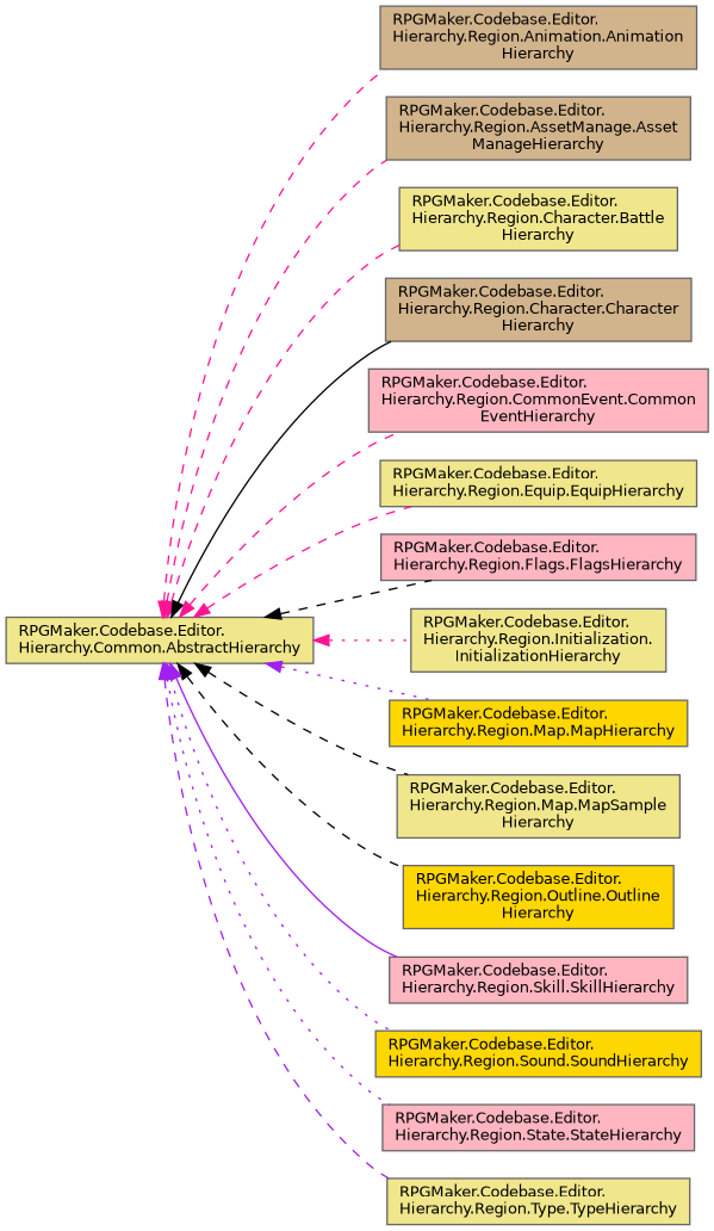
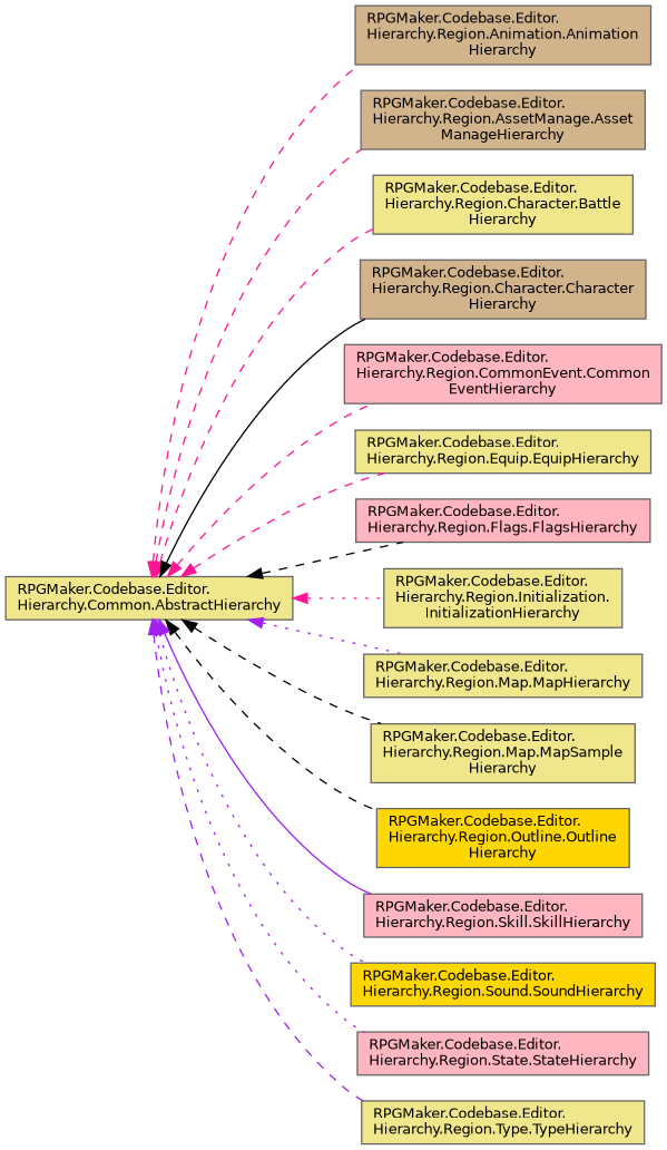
  digraph {
    rankdir=LR
    node [color=grey40 fillcolor=khaki fontname=Helvetica fontsize=10 shape=box style=filled]
    edge [color=deeppink dir=back fontname=Helvetica fontsize=10 labelfontname=Helvetica labelfontsize=10 style=dashed]
    n1 [height=0.2 label="RPGMaker.Codebase.Editor.\lHierarchy.Common.AbstractHierarchy" width=0.4]
    n2 [fillcolor=tan height=0.2 label="RPGMaker.Codebase.Editor.\lHierarchy.Region.Animation.Animation\lHierarchy" width=0.4]
    n3 [fillcolor=tan height=0.2 label="RPGMaker.Codebase.Editor.\lHierarchy.Region.AssetManage.Asset\lManageHierarchy" width=0.4]
    n4 [height=0.2 label="RPGMaker.Codebase.Editor.\lHierarchy.Region.Character.Battle\lHierarchy" width=0.4]
    n5 [fillcolor=tan height=0.2 label="RPGMaker.Codebase.Editor.\lHierarchy.Region.Character.Character\lHierarchy" width=0.4]
    n6 [fillcolor=lightpink height=0.2 label="RPGMaker.Codebase.Editor.\lHierarchy.Region.CommonEvent.Common\lEventHierarchy" width=0.4]
    n7 [height=0.2 label="RPGMaker.Codebase.Editor.\lHierarchy.Region.Equip.EquipHierarchy" width=0.4]
    n8 [fillcolor=lightpink height=0.2 label="RPGMaker.Codebase.Editor.\lHierarchy.Region.Flags.FlagsHierarchy" width=0.4]
    n9 [height=0.2 label="RPGMaker.Codebase.Editor.\lHierarchy.Region.Initialization.\lInitializationHierarchy" width=0.4]
-   n10 [fillcolor=gold height=0.2 label="RPGMaker.Codebase.Editor.\lHierarchy.Region.Map.MapHierarchy" width=0.4]
+   n10 [height=0.2 label="RPGMaker.Codebase.Editor.\lHierarchy.Region.Map.MapHierarchy" width=0.4]
    n11 [height=0.2 label="RPGMaker.Codebase.Editor.\lHierarchy.Region.Map.MapSample\lHierarchy" width=0.4]
    n12 [fillcolor=gold height=0.2 label="RPGMaker.Codebase.Editor.\lHierarchy.Region.Outline.Outline\lHierarchy" width=0.4]
    n13 [fillcolor=lightpink height=0.2 label="RPGMaker.Codebase.Editor.\lHierarchy.Region.Skill.SkillHierarchy" width=0.4]
    n14 [fillcolor=gold height=0.2 label="RPGMaker.Codebase.Editor.\lHierarchy.Region.Sound.SoundHierarchy" width=0.4]
    n15 [fillcolor=lightpink height=0.2 label="RPGMaker.Codebase.Editor.\lHierarchy.Region.State.StateHierarchy" width=0.4]
    n16 [height=0.2 label="RPGMaker.Codebase.Editor.\lHierarchy.Region.Type.TypeHierarchy" width=0.4]
    n1 -> n2
    n1 -> n3
    n1 -> n4
    n1 -> n5 [color=black style=solid]
    n1 -> n6
    n1 -> n7
    n1 -> n8 [color=black]
    n1 -> n9 [style=dotted]
    n1 -> n10 [color=purple style=dotted]
    n1 -> n11 [color=black]
    n1 -> n12 [color=black]
    n1 -> n13 [color=purple style=solid]
    n1 -> n14 [color=purple style=dotted]
    n1 -> n15 [color=purple style=dotted]
    n1 -> n16 [color=purple]
  }
